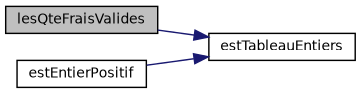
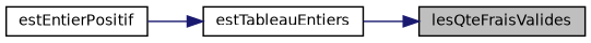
  digraph {
    rankdir=LR
    node [color=black fillcolor=white fontname=Helvetica fontsize=10 shape=record style=filled]
    edge [color=midnightblue fontname=Helvetica fontsize=10 labelfontname=Helvetica labelfontsize=10 style=solid]
    n1 [fillcolor=grey75 fontcolor=black height=0.2 label=lesQteFraisValides width=0.4]
    n2 [height=0.2 label=estTableauEntiers width=0.4]
    n3 [height=0.2 label=estEntierPositif width=0.4]
-   n1 -> n2
+   n2 -> n1
    n3 -> n2
  }
